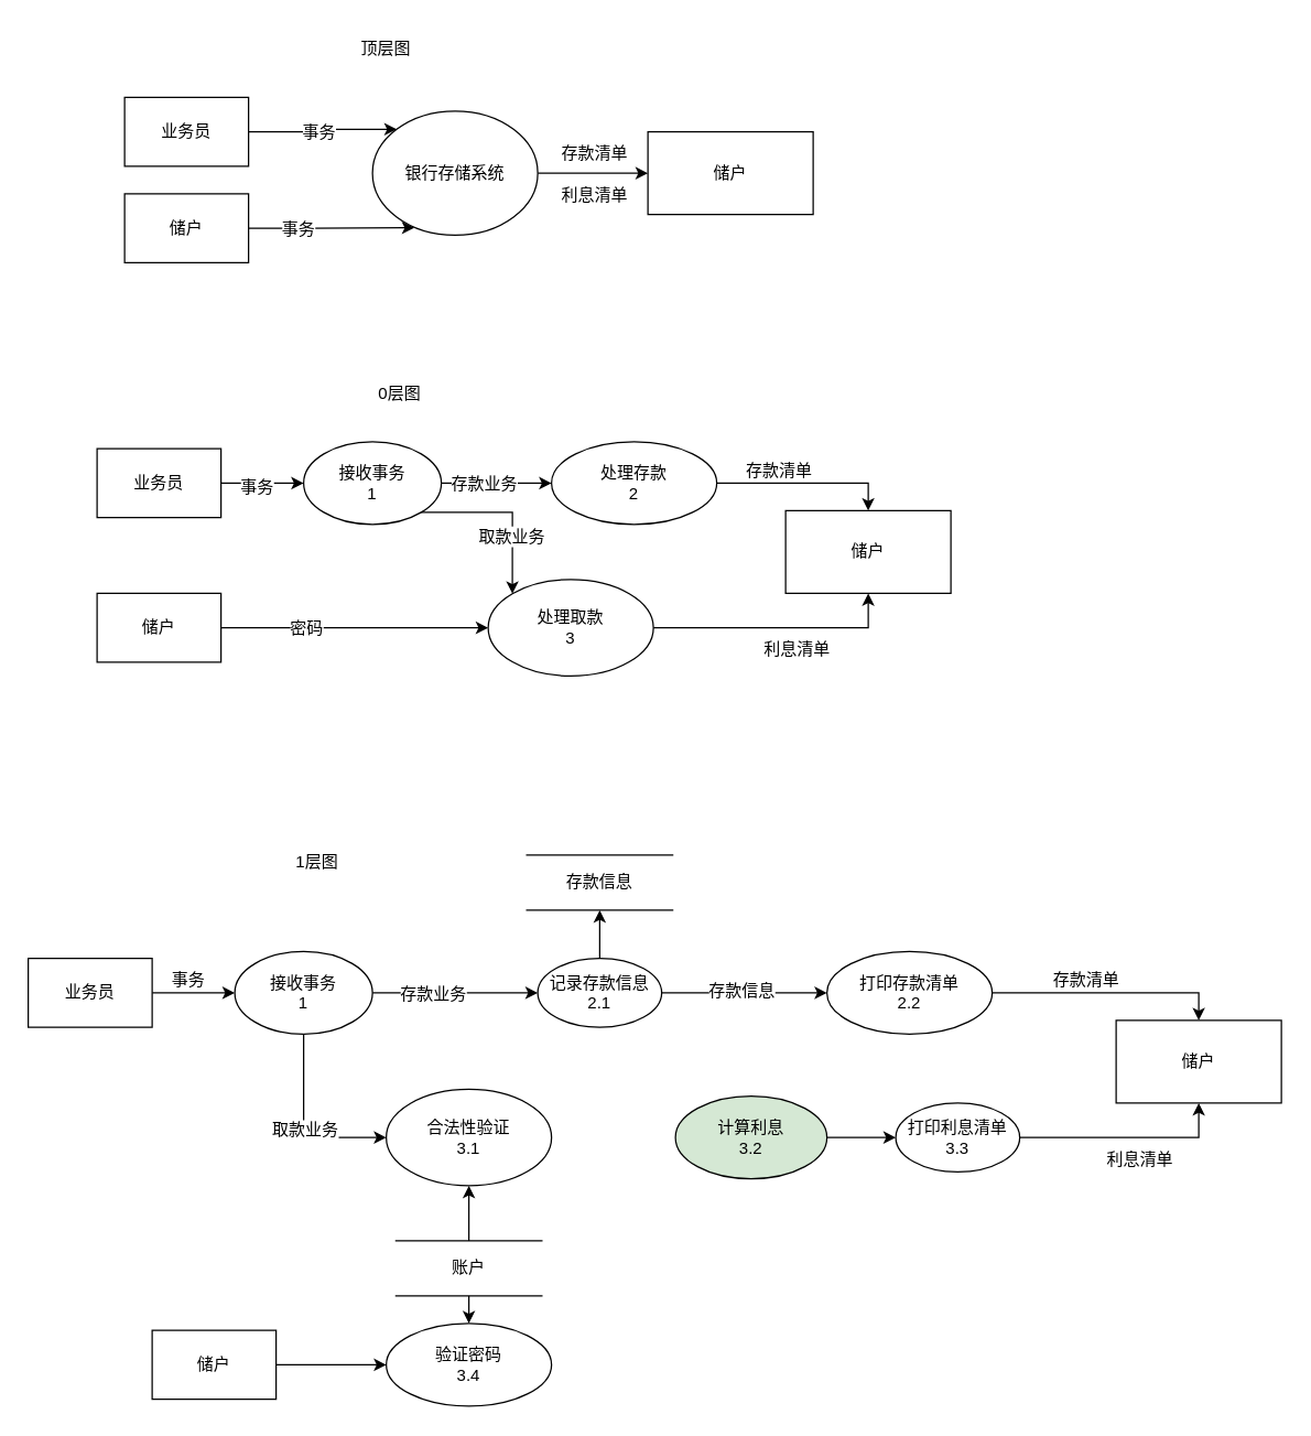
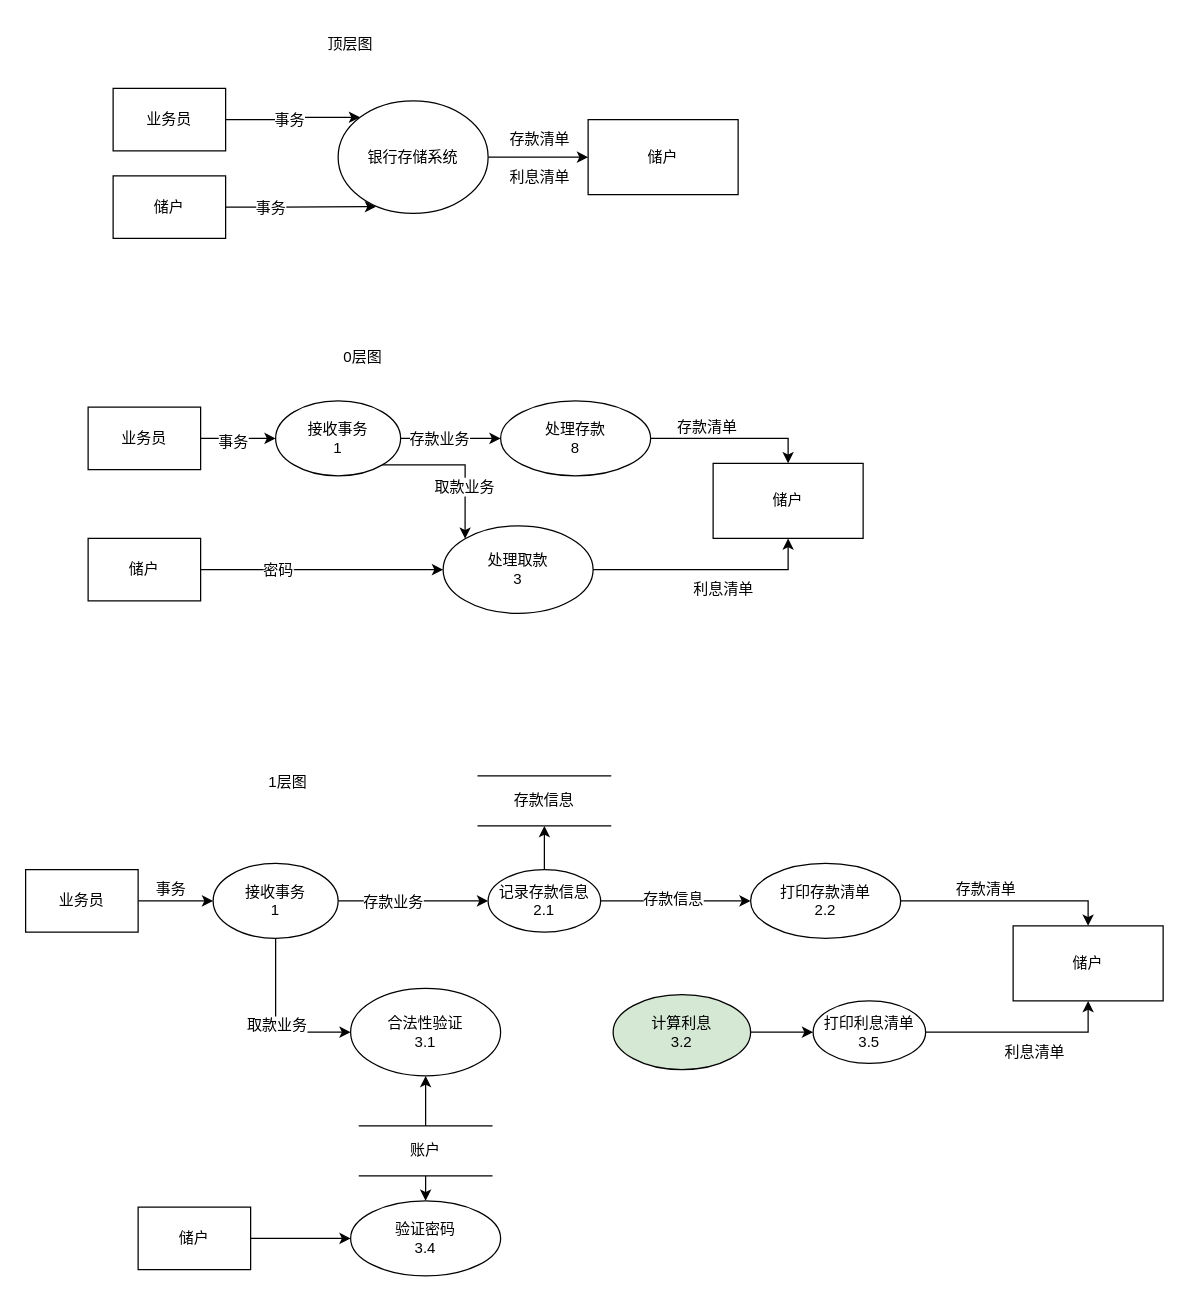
  <mxCell id="0" />
  <mxCell id="1" parent="0" />
  <mxCell id="2" value="" style="edgeStyle=orthogonalEdgeStyle;rounded=0;orthogonalLoop=1;jettySize=auto;html=1;fontSize=12;entryX=0;entryY=0;entryDx=0;entryDy=0;" parent="1" source="4" target="12" edge="1"><mxGeometry relative="1" as="geometry" /></mxCell>
  <mxCell id="3" value="事务" style="edgeLabel;html=1;align=center;verticalAlign=middle;resizable=0;points=[];fontSize=12;" parent="2" vertex="1" connectable="0"><mxGeometry x="0.09" y="1" relative="1" as="geometry"><mxPoint x="-8" y="3" as="offset" /></mxGeometry></mxCell>
  <mxCell id="4" value="业务员" style="rounded=0;whiteSpace=wrap;html=1;" parent="1" vertex="1"><mxGeometry x="90" y="70" width="90" height="50" as="geometry" /></mxCell>
  <mxCell id="5" style="edgeStyle=orthogonalEdgeStyle;rounded=0;orthogonalLoop=1;jettySize=auto;html=1;exitX=1;exitY=0.5;exitDx=0;exitDy=0;entryX=0.253;entryY=0.94;entryDx=0;entryDy=0;entryPerimeter=0;fontSize=12;" parent="1" source="7" target="12" edge="1"><mxGeometry relative="1" as="geometry" /></mxCell>
  <mxCell id="6" value="事务" style="edgeLabel;html=1;align=center;verticalAlign=middle;resizable=0;points=[];fontSize=12;" parent="5" vertex="1" connectable="0"><mxGeometry x="-0.291" y="-1" relative="1" as="geometry"><mxPoint x="-8" y="-1" as="offset" /></mxGeometry></mxCell>
  <mxCell id="7" value="储户" style="rounded=0;whiteSpace=wrap;html=1;" parent="1" vertex="1"><mxGeometry x="90" y="140" width="90" height="50" as="geometry" /></mxCell>
  <mxCell id="8" value="顶层图" style="text;html=1;strokeColor=none;fillColor=none;align=center;verticalAlign=middle;whiteSpace=wrap;rounded=0;fontSize=12;" parent="1" vertex="1"><mxGeometry x="250" y="20" width="60" height="30" as="geometry" /></mxCell>
  <mxCell id="9" value="" style="edgeStyle=orthogonalEdgeStyle;rounded=0;orthogonalLoop=1;jettySize=auto;html=1;fontSize=12;" parent="1" source="12" target="13" edge="1"><mxGeometry relative="1" as="geometry" /></mxCell>
  <mxCell id="10" value="存款清单" style="edgeLabel;html=1;align=center;verticalAlign=middle;resizable=0;points=[];fontSize=12;" parent="9" vertex="1" connectable="0"><mxGeometry x="0.245" y="-1" relative="1" as="geometry"><mxPoint x="-10" y="-16" as="offset" /></mxGeometry></mxCell>
  <mxCell id="11" value="利息清单" style="edgeLabel;html=1;align=center;verticalAlign=middle;resizable=0;points=[];fontSize=12;" parent="9" vertex="1" connectable="0"><mxGeometry x="0.245" relative="1" as="geometry"><mxPoint x="-10" y="15" as="offset" /></mxGeometry></mxCell>
  <mxCell id="12" value="银行存储系统" style="ellipse;whiteSpace=wrap;html=1;rounded=0;" parent="1" vertex="1"><mxGeometry x="270" y="80" width="120" height="90" as="geometry" /></mxCell>
  <mxCell id="13" value="储户" style="whiteSpace=wrap;html=1;rounded=0;" parent="1" vertex="1"><mxGeometry x="470" y="95" width="120" height="60" as="geometry" /></mxCell>
  <mxCell id="14" value="" style="edgeStyle=orthogonalEdgeStyle;rounded=0;orthogonalLoop=1;jettySize=auto;html=1;fontSize=12;" parent="1" source="16" target="32" edge="1"><mxGeometry relative="1" as="geometry"><mxPoint x="250" y="350" as="targetPoint" /></mxGeometry></mxCell>
  <mxCell id="15" value="事务" style="edgeLabel;html=1;align=center;verticalAlign=middle;resizable=0;points=[];fontSize=12;" parent="14" vertex="1" connectable="0"><mxGeometry x="0.09" y="1" relative="1" as="geometry"><mxPoint x="-8" y="3" as="offset" /></mxGeometry></mxCell>
  <mxCell id="16" value="业务员" style="rounded=0;whiteSpace=wrap;html=1;" parent="1" vertex="1"><mxGeometry x="70" y="325" width="90" height="50" as="geometry" /></mxCell>
  <mxCell id="17" style="edgeStyle=orthogonalEdgeStyle;rounded=0;orthogonalLoop=1;jettySize=auto;html=1;exitX=1;exitY=0.5;exitDx=0;exitDy=0;entryX=0;entryY=0.5;entryDx=0;entryDy=0;fontSize=12;" parent="1" source="19" target="23" edge="1"><mxGeometry relative="1" as="geometry" /></mxCell>
  <mxCell id="18" value="密码" style="edgeLabel;html=1;align=center;verticalAlign=middle;resizable=0;points=[];fontSize=12;" parent="17" vertex="1" connectable="0"><mxGeometry x="-0.291" y="-1" relative="1" as="geometry"><mxPoint x="-8" y="-1" as="offset" /></mxGeometry></mxCell>
  <mxCell id="19" value="储户" style="rounded=0;whiteSpace=wrap;html=1;" parent="1" vertex="1"><mxGeometry x="70" y="430" width="90" height="50" as="geometry" /></mxCell>
  <mxCell id="20" value="0层图" style="text;html=1;strokeColor=none;fillColor=none;align=center;verticalAlign=middle;whiteSpace=wrap;rounded=0;fontSize=12;" parent="1" vertex="1"><mxGeometry x="260" y="270" width="60" height="30" as="geometry" /></mxCell>
  <mxCell id="21" value="" style="edgeStyle=orthogonalEdgeStyle;rounded=0;orthogonalLoop=1;jettySize=auto;html=1;fontSize=12;entryX=0.5;entryY=1;entryDx=0;entryDy=0;" parent="1" source="23" target="24" edge="1"><mxGeometry relative="1" as="geometry" /></mxCell>
  <mxCell id="22" value="利息清单" style="edgeLabel;html=1;align=center;verticalAlign=middle;resizable=0;points=[];fontSize=12;" parent="21" vertex="1" connectable="0"><mxGeometry x="0.245" relative="1" as="geometry"><mxPoint x="-10" y="15" as="offset" /></mxGeometry></mxCell>
  <mxCell id="23" value="处理取款&lt;br&gt;3" style="ellipse;whiteSpace=wrap;html=1;rounded=0;" parent="1" vertex="1"><mxGeometry x="354" y="420" width="120" height="70" as="geometry" /></mxCell>
  <mxCell id="24" value="储户" style="whiteSpace=wrap;html=1;rounded=0;" parent="1" vertex="1"><mxGeometry x="570" y="370" width="120" height="60" as="geometry" /></mxCell>
  <mxCell id="25" value="" style="edgeStyle=orthogonalEdgeStyle;rounded=0;orthogonalLoop=1;jettySize=auto;html=1;fontSize=12;exitX=1;exitY=0.5;exitDx=0;exitDy=0;" parent="1" source="32" target="29" edge="1"><mxGeometry relative="1" as="geometry"><mxPoint x="330" y="350" as="sourcePoint" /></mxGeometry></mxCell>
  <mxCell id="26" value="存款业务" style="edgeLabel;html=1;align=center;verticalAlign=middle;resizable=0;points=[];fontSize=12;" parent="25" vertex="1" connectable="0"><mxGeometry x="-0.345" y="3" relative="1" as="geometry"><mxPoint x="4" y="3" as="offset" /></mxGeometry></mxCell>
  <mxCell id="27" style="edgeStyle=orthogonalEdgeStyle;rounded=0;orthogonalLoop=1;jettySize=auto;html=1;exitX=1;exitY=0.5;exitDx=0;exitDy=0;entryX=0.5;entryY=0;entryDx=0;entryDy=0;fontSize=12;" parent="1" source="29" target="24" edge="1"><mxGeometry relative="1" as="geometry" /></mxCell>
  <mxCell id="28" value="存款清单" style="edgeLabel;html=1;align=center;verticalAlign=middle;resizable=0;points=[];fontSize=12;" parent="27" vertex="1" connectable="0"><mxGeometry x="0.181" relative="1" as="geometry"><mxPoint x="-33" y="-10" as="offset" /></mxGeometry></mxCell>
- <mxCell id="29" value="处理存款&lt;br&gt;2" style="ellipse;whiteSpace=wrap;html=1;" parent="1" vertex="1"><mxGeometry x="400" y="320" width="120" height="60" as="geometry" /></mxCell>
+ <mxCell id="29" value="处理存款&lt;br&gt;8" style="ellipse;whiteSpace=wrap;html=1;" parent="1" vertex="1"><mxGeometry x="400" y="320" width="120" height="60" as="geometry" /></mxCell>
  <mxCell id="30" style="edgeStyle=orthogonalEdgeStyle;rounded=0;orthogonalLoop=1;jettySize=auto;html=1;exitX=1;exitY=1;exitDx=0;exitDy=0;entryX=0;entryY=0;entryDx=0;entryDy=0;fontSize=12;" parent="1" source="32" target="23" edge="1"><mxGeometry relative="1" as="geometry" /></mxCell>
  <mxCell id="31" value="取款业务" style="edgeLabel;html=1;align=center;verticalAlign=middle;resizable=0;points=[];fontSize=12;" parent="30" vertex="1" connectable="0"><mxGeometry x="0.347" y="-1" relative="1" as="geometry"><mxPoint as="offset" /></mxGeometry></mxCell>
  <mxCell id="32" value="接收事务&lt;br&gt;1" style="ellipse;whiteSpace=wrap;html=1;fontSize=12;" parent="1" vertex="1"><mxGeometry x="220" y="320" width="100" height="60" as="geometry" /></mxCell>
  <mxCell id="33" value="" style="edgeStyle=orthogonalEdgeStyle;rounded=0;orthogonalLoop=1;jettySize=auto;html=1;fontSize=12;" parent="1" source="35" target="51" edge="1"><mxGeometry relative="1" as="geometry"><mxPoint x="270" y="720" as="targetPoint" /></mxGeometry></mxCell>
  <mxCell id="34" value="事务" style="edgeLabel;html=1;align=center;verticalAlign=middle;resizable=0;points=[];fontSize=12;" parent="33" vertex="1" connectable="0"><mxGeometry x="0.09" y="1" relative="1" as="geometry"><mxPoint x="-8" y="-9" as="offset" /></mxGeometry></mxCell>
  <mxCell id="35" value="业务员" style="rounded=0;whiteSpace=wrap;html=1;" parent="1" vertex="1"><mxGeometry x="20" y="695" width="90" height="50" as="geometry" /></mxCell>
  <mxCell id="36" value="" style="edgeStyle=orthogonalEdgeStyle;rounded=0;orthogonalLoop=1;jettySize=auto;html=1;fontSize=12;" parent="1" source="37" target="62" edge="1"><mxGeometry relative="1" as="geometry" /></mxCell>
  <mxCell id="37" value="储户" style="rounded=0;whiteSpace=wrap;html=1;" parent="1" vertex="1"><mxGeometry x="110" y="965" width="90" height="50" as="geometry" /></mxCell>
  <mxCell id="38" value="1层图" style="text;html=1;strokeColor=none;fillColor=none;align=center;verticalAlign=middle;whiteSpace=wrap;rounded=0;fontSize=12;" parent="1" vertex="1"><mxGeometry x="200" y="610" width="60" height="30" as="geometry" /></mxCell>
  <mxCell id="39" value="" style="edgeStyle=orthogonalEdgeStyle;rounded=0;orthogonalLoop=1;jettySize=auto;html=1;fontSize=12;entryX=0.5;entryY=1;entryDx=0;entryDy=0;exitX=1;exitY=0.5;exitDx=0;exitDy=0;" parent="1" source="52" target="43" edge="1"><mxGeometry relative="1" as="geometry"><mxPoint x="570" y="830" as="sourcePoint" /></mxGeometry></mxCell>
  <mxCell id="40" value="利息清单" style="edgeLabel;html=1;align=center;verticalAlign=middle;resizable=0;points=[];fontSize=12;" parent="39" vertex="1" connectable="0"><mxGeometry x="0.245" relative="1" as="geometry"><mxPoint x="-10" y="15" as="offset" /></mxGeometry></mxCell>
  <mxCell id="41" value="" style="edgeStyle=orthogonalEdgeStyle;rounded=0;orthogonalLoop=1;jettySize=auto;html=1;fontSize=12;exitX=1;exitY=0.5;exitDx=0;exitDy=0;" parent="1" source="53" target="52" edge="1"><mxGeometry relative="1" as="geometry"><mxPoint x="550" y="825" as="sourcePoint" /></mxGeometry></mxCell>
  <mxCell id="42" value="合法性验证&lt;br&gt;3.1" style="ellipse;whiteSpace=wrap;html=1;rounded=0;" parent="1" vertex="1"><mxGeometry x="280" y="790" width="120" height="70" as="geometry" /></mxCell>
  <mxCell id="43" value="储户" style="whiteSpace=wrap;html=1;rounded=0;" parent="1" vertex="1"><mxGeometry x="810" y="740" width="120" height="60" as="geometry" /></mxCell>
  <mxCell id="44" value="" style="edgeStyle=orthogonalEdgeStyle;rounded=0;orthogonalLoop=1;jettySize=auto;html=1;fontSize=12;exitX=1;exitY=0.5;exitDx=0;exitDy=0;entryX=0;entryY=0.5;entryDx=0;entryDy=0;" parent="1" source="51" target="61" edge="1"><mxGeometry relative="1" as="geometry"><mxPoint x="350" y="720" as="sourcePoint" /><mxPoint x="410" y="720" as="targetPoint" /></mxGeometry></mxCell>
  <mxCell id="45" value="存款业务" style="edgeLabel;html=1;align=center;verticalAlign=middle;resizable=0;points=[];fontSize=12;" parent="44" vertex="1" connectable="0"><mxGeometry x="-0.345" y="3" relative="1" as="geometry"><mxPoint x="4" y="3" as="offset" /></mxGeometry></mxCell>
  <mxCell id="46" style="edgeStyle=orthogonalEdgeStyle;rounded=0;orthogonalLoop=1;jettySize=auto;html=1;exitX=1;exitY=0.5;exitDx=0;exitDy=0;entryX=0.5;entryY=0;entryDx=0;entryDy=0;fontSize=12;" parent="1" source="48" target="43" edge="1"><mxGeometry relative="1" as="geometry" /></mxCell>
  <mxCell id="47" value="存款清单" style="edgeLabel;html=1;align=center;verticalAlign=middle;resizable=0;points=[];fontSize=12;" parent="46" vertex="1" connectable="0"><mxGeometry x="0.181" relative="1" as="geometry"><mxPoint x="-33" y="-10" as="offset" /></mxGeometry></mxCell>
  <mxCell id="48" value="打印存款清单&lt;br&gt;2.2" style="ellipse;whiteSpace=wrap;html=1;" parent="1" vertex="1"><mxGeometry x="600" y="690" width="120" height="60" as="geometry" /></mxCell>
  <mxCell id="49" style="edgeStyle=orthogonalEdgeStyle;rounded=0;orthogonalLoop=1;jettySize=auto;html=1;exitX=0.5;exitY=1;exitDx=0;exitDy=0;entryX=0;entryY=0.5;entryDx=0;entryDy=0;fontSize=12;" parent="1" source="51" target="42" edge="1"><mxGeometry relative="1" as="geometry" /></mxCell>
  <mxCell id="50" value="取款业务" style="edgeLabel;html=1;align=center;verticalAlign=middle;resizable=0;points=[];fontSize=12;" parent="49" vertex="1" connectable="0"><mxGeometry x="0.019" relative="1" as="geometry"><mxPoint as="offset" /></mxGeometry></mxCell>
  <mxCell id="51" value="接收事务&lt;br&gt;1" style="ellipse;whiteSpace=wrap;html=1;fontSize=12;" parent="1" vertex="1"><mxGeometry x="170" y="690" width="100" height="60" as="geometry" /></mxCell>
- <mxCell id="52" value="打印利息清单&lt;br&gt;3.3" style="ellipse;whiteSpace=wrap;html=1;rounded=0;" parent="1" vertex="1"><mxGeometry x="650" y="800" width="90" height="50" as="geometry" /></mxCell>
+ <mxCell id="52" value="打印利息清单&lt;br&gt;3.5" style="ellipse;whiteSpace=wrap;html=1;rounded=0;" parent="1" vertex="1"><mxGeometry x="650" y="800" width="90" height="50" as="geometry" /></mxCell>
  <mxCell id="53" value="计算利息&lt;br&gt;3.2" style="ellipse;whiteSpace=wrap;html=1;rounded=0;fillColor=#d5e8d4;" parent="1" vertex="1"><mxGeometry x="490" y="795" width="110" height="60" as="geometry" /></mxCell>
  <mxCell id="54" style="edgeStyle=orthogonalEdgeStyle;rounded=0;orthogonalLoop=1;jettySize=auto;html=1;exitX=0.5;exitY=0;exitDx=0;exitDy=0;entryX=0.5;entryY=1;entryDx=0;entryDy=0;fontSize=12;" parent="1" source="56" target="42" edge="1"><mxGeometry relative="1" as="geometry" /></mxCell>
  <mxCell id="55" style="edgeStyle=orthogonalEdgeStyle;rounded=0;orthogonalLoop=1;jettySize=auto;html=1;exitX=0.5;exitY=1;exitDx=0;exitDy=0;entryX=0.5;entryY=0;entryDx=0;entryDy=0;fontSize=12;" parent="1" source="56" target="62" edge="1"><mxGeometry relative="1" as="geometry" /></mxCell>
  <mxCell id="56" value="账户" style="shape=partialRectangle;whiteSpace=wrap;html=1;left=0;right=0;fillColor=none;fontSize=12;" parent="1" vertex="1"><mxGeometry x="287" y="900" width="106" height="40" as="geometry" /></mxCell>
  <mxCell id="57" value="存款信息" style="shape=partialRectangle;whiteSpace=wrap;html=1;left=0;right=0;fillColor=none;fontSize=12;" parent="1" vertex="1"><mxGeometry x="382" y="620" width="106" height="40" as="geometry" /></mxCell>
  <mxCell id="58" style="edgeStyle=orthogonalEdgeStyle;rounded=0;orthogonalLoop=1;jettySize=auto;html=1;exitX=1;exitY=0.5;exitDx=0;exitDy=0;entryX=0;entryY=0.5;entryDx=0;entryDy=0;fontSize=12;" parent="1" source="61" target="48" edge="1"><mxGeometry relative="1" as="geometry" /></mxCell>
  <mxCell id="59" value="存款信息" style="edgeLabel;html=1;align=center;verticalAlign=middle;resizable=0;points=[];fontSize=12;" parent="58" vertex="1" connectable="0"><mxGeometry x="-0.28" y="2" relative="1" as="geometry"><mxPoint x="14" as="offset" /></mxGeometry></mxCell>
  <mxCell id="60" style="edgeStyle=orthogonalEdgeStyle;rounded=0;orthogonalLoop=1;jettySize=auto;html=1;exitX=0.5;exitY=0;exitDx=0;exitDy=0;entryX=0.5;entryY=1;entryDx=0;entryDy=0;fontSize=12;" parent="1" source="61" target="57" edge="1"><mxGeometry relative="1" as="geometry" /></mxCell>
  <mxCell id="61" value="记录存款信息&lt;br&gt;2.1" style="ellipse;whiteSpace=wrap;html=1;fontSize=12;" parent="1" vertex="1"><mxGeometry x="390" y="695" width="90" height="50" as="geometry" /></mxCell>
  <mxCell id="62" value="验证密码&lt;br&gt;3.4" style="ellipse;whiteSpace=wrap;html=1;rounded=0;" parent="1" vertex="1"><mxGeometry x="280" y="960" width="120" height="60" as="geometry" /></mxCell>
